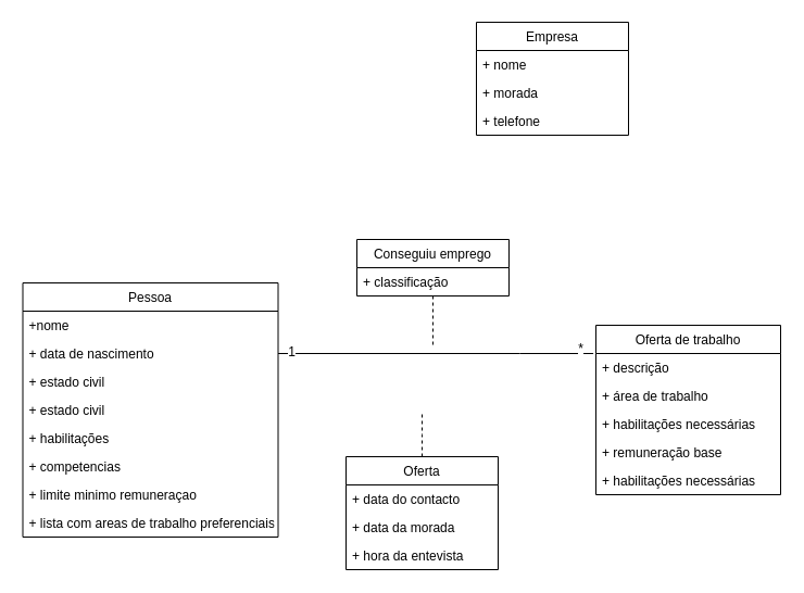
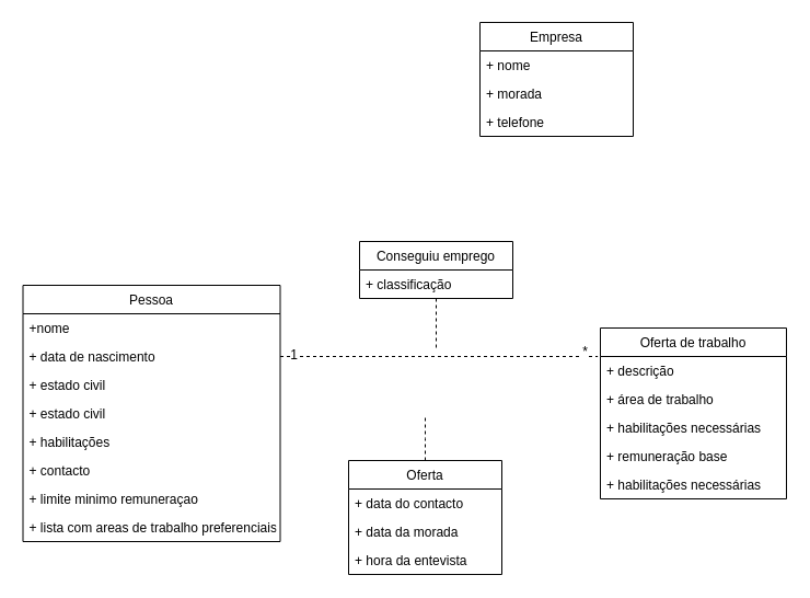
  <mxCell id="0" />
  <mxCell id="1" parent="0" />
  <mxCell id="2" value="Empresa" style="swimlane;fontStyle=0;childLayout=stackLayout;horizontal=1;startSize=26;fillColor=none;horizontalStack=0;resizeParent=1;resizeParentMax=0;resizeLast=0;collapsible=1;marginBottom=0;" vertex="1" parent="1"><mxGeometry x="438" y="20" width="140" height="104" as="geometry" /></mxCell>
  <mxCell id="3" value="+ nome" style="text;strokeColor=none;fillColor=none;align=left;verticalAlign=top;spacingLeft=4;spacingRight=4;overflow=hidden;rotatable=0;points=[[0,0.5],[1,0.5]];portConstraint=eastwest;" vertex="1" parent="2"><mxGeometry y="26" width="140" height="26" as="geometry" /></mxCell>
  <mxCell id="4" value="+ morada" style="text;strokeColor=none;fillColor=none;align=left;verticalAlign=top;spacingLeft=4;spacingRight=4;overflow=hidden;rotatable=0;points=[[0,0.5],[1,0.5]];portConstraint=eastwest;" vertex="1" parent="2"><mxGeometry y="52" width="140" height="26" as="geometry" /></mxCell>
  <mxCell id="5" value="+ telefone" style="text;strokeColor=none;fillColor=none;align=left;verticalAlign=top;spacingLeft=4;spacingRight=4;overflow=hidden;rotatable=0;points=[[0,0.5],[1,0.5]];portConstraint=eastwest;" vertex="1" parent="2"><mxGeometry y="78" width="140" height="26" as="geometry" /></mxCell>
  <mxCell id="6" value="Oferta de trabalho" style="swimlane;fontStyle=0;childLayout=stackLayout;horizontal=1;startSize=26;fillColor=none;horizontalStack=0;resizeParent=1;resizeParentMax=0;resizeLast=0;collapsible=1;marginBottom=0;" vertex="1" parent="1"><mxGeometry x="548" y="299" width="170" height="156" as="geometry" /></mxCell>
  <mxCell id="7" value="+ descrição" style="text;strokeColor=none;fillColor=none;align=left;verticalAlign=top;spacingLeft=4;spacingRight=4;overflow=hidden;rotatable=0;points=[[0,0.5],[1,0.5]];portConstraint=eastwest;" vertex="1" parent="6"><mxGeometry y="26" width="170" height="26" as="geometry" /></mxCell>
  <mxCell id="8" value="+ área de trabalho" style="text;strokeColor=none;fillColor=none;align=left;verticalAlign=top;spacingLeft=4;spacingRight=4;overflow=hidden;rotatable=0;points=[[0,0.5],[1,0.5]];portConstraint=eastwest;" vertex="1" parent="6"><mxGeometry y="52" width="170" height="26" as="geometry" /></mxCell>
  <mxCell id="9" value="+ habilitações necessárias" style="text;strokeColor=none;fillColor=none;align=left;verticalAlign=top;spacingLeft=4;spacingRight=4;overflow=hidden;rotatable=0;points=[[0,0.5],[1,0.5]];portConstraint=eastwest;" vertex="1" parent="6"><mxGeometry y="78" width="170" height="26" as="geometry" /></mxCell>
  <mxCell id="10" value="+ remuneração base" style="text;strokeColor=none;fillColor=none;align=left;verticalAlign=top;spacingLeft=4;spacingRight=4;overflow=hidden;rotatable=0;points=[[0,0.5],[1,0.5]];portConstraint=eastwest;" vertex="1" parent="6"><mxGeometry y="104" width="170" height="26" as="geometry" /></mxCell>
  <mxCell id="11" value="+ habilitações necessárias" style="text;strokeColor=none;fillColor=none;align=left;verticalAlign=top;spacingLeft=4;spacingRight=4;overflow=hidden;rotatable=0;points=[[0,0.5],[1,0.5]];portConstraint=eastwest;" vertex="1" parent="6"><mxGeometry y="130" width="170" height="26" as="geometry" /></mxCell>
  <mxCell id="12" value="Pessoa" style="swimlane;fontStyle=0;childLayout=stackLayout;horizontal=1;startSize=26;fillColor=none;horizontalStack=0;resizeParent=1;resizeParentMax=0;resizeLast=0;collapsible=1;marginBottom=0;fontSize=12;" vertex="1" parent="1"><mxGeometry x="20.5" y="260" width="235" height="234" as="geometry" /></mxCell>
  <mxCell id="13" value="+nome" style="text;strokeColor=none;fillColor=none;align=left;verticalAlign=top;spacingLeft=4;spacingRight=4;overflow=hidden;rotatable=0;points=[[0,0.5],[1,0.5]];portConstraint=eastwest;" vertex="1" parent="12"><mxGeometry y="26" width="235" height="26" as="geometry" /></mxCell>
  <mxCell id="14" value="+ data de nascimento" style="text;strokeColor=none;fillColor=none;align=left;verticalAlign=top;spacingLeft=4;spacingRight=4;overflow=hidden;rotatable=0;points=[[0,0.5],[1,0.5]];portConstraint=eastwest;" vertex="1" parent="12"><mxGeometry y="52" width="235" height="26" as="geometry" /></mxCell>
  <mxCell id="15" value="+ estado civil" style="text;strokeColor=none;fillColor=none;align=left;verticalAlign=top;spacingLeft=4;spacingRight=4;overflow=hidden;rotatable=0;points=[[0,0.5],[1,0.5]];portConstraint=eastwest;" vertex="1" parent="12"><mxGeometry y="78" width="235" height="26" as="geometry" /></mxCell>
  <mxCell id="16" value="+ estado civil" style="text;strokeColor=none;fillColor=none;align=left;verticalAlign=top;spacingLeft=4;spacingRight=4;overflow=hidden;rotatable=0;points=[[0,0.5],[1,0.5]];portConstraint=eastwest;" vertex="1" parent="12"><mxGeometry y="104" width="235" height="26" as="geometry" /></mxCell>
  <mxCell id="17" value="+ habilitações" style="text;strokeColor=none;fillColor=none;align=left;verticalAlign=top;spacingLeft=4;spacingRight=4;overflow=hidden;rotatable=0;points=[[0,0.5],[1,0.5]];portConstraint=eastwest;" vertex="1" parent="12"><mxGeometry y="130" width="235" height="26" as="geometry" /></mxCell>
- <mxCell id="18" value="+ competencias" style="text;strokeColor=none;fillColor=none;align=left;verticalAlign=top;spacingLeft=4;spacingRight=4;overflow=hidden;rotatable=0;points=[[0,0.5],[1,0.5]];portConstraint=eastwest;" vertex="1" parent="12"><mxGeometry y="156" width="235" height="26" as="geometry" /></mxCell>
+ <mxCell id="18" value="+ contacto" style="text;strokeColor=none;fillColor=none;align=left;verticalAlign=top;spacingLeft=4;spacingRight=4;overflow=hidden;rotatable=0;points=[[0,0.5],[1,0.5]];portConstraint=eastwest;" vertex="1" parent="12"><mxGeometry y="156" width="235" height="26" as="geometry" /></mxCell>
  <mxCell id="19" value="+ limite minimo remuneraçao" style="text;strokeColor=none;fillColor=none;align=left;verticalAlign=top;spacingLeft=4;spacingRight=4;overflow=hidden;rotatable=0;points=[[0,0.5],[1,0.5]];portConstraint=eastwest;" vertex="1" parent="12"><mxGeometry y="182" width="235" height="26" as="geometry" /></mxCell>
  <mxCell id="20" value="+ lista com areas de trabalho preferenciais" style="text;strokeColor=none;fillColor=none;align=left;verticalAlign=top;spacingLeft=4;spacingRight=4;overflow=hidden;rotatable=0;points=[[0,0.5],[1,0.5]];portConstraint=eastwest;" vertex="1" parent="12"><mxGeometry y="208" width="235" height="26" as="geometry" /></mxCell>
  <mxCell id="21" style="edgeStyle=orthogonalEdgeStyle;rounded=0;orthogonalLoop=1;jettySize=auto;html=1;endArrow=none;endFill=0;fontSize=12;dashed=1;" edge="1" parent="1" source="22"><mxGeometry relative="1" as="geometry"><mxPoint x="388" y="380" as="targetPoint" /></mxGeometry></mxCell>
  <mxCell id="22" value="Oferta" style="swimlane;fontStyle=0;childLayout=stackLayout;horizontal=1;startSize=26;fillColor=none;horizontalStack=0;resizeParent=1;resizeParentMax=0;resizeLast=0;collapsible=1;marginBottom=0;fontSize=12;" vertex="1" parent="1"><mxGeometry x="318" y="420" width="140" height="104" as="geometry" /></mxCell>
  <mxCell id="23" value="+ data do contacto" style="text;strokeColor=none;fillColor=none;align=left;verticalAlign=top;spacingLeft=4;spacingRight=4;overflow=hidden;rotatable=0;points=[[0,0.5],[1,0.5]];portConstraint=eastwest;" vertex="1" parent="22"><mxGeometry y="26" width="140" height="26" as="geometry" /></mxCell>
  <mxCell id="24" value="+ data da morada" style="text;strokeColor=none;fillColor=none;align=left;verticalAlign=top;spacingLeft=4;spacingRight=4;overflow=hidden;rotatable=0;points=[[0,0.5],[1,0.5]];portConstraint=eastwest;" vertex="1" parent="22"><mxGeometry y="52" width="140" height="26" as="geometry" /></mxCell>
  <mxCell id="25" value="+ hora da entevista" style="text;strokeColor=none;fillColor=none;align=left;verticalAlign=top;spacingLeft=4;spacingRight=4;overflow=hidden;rotatable=0;points=[[0,0.5],[1,0.5]];portConstraint=eastwest;" vertex="1" parent="22"><mxGeometry y="78" width="140" height="26" as="geometry" /></mxCell>
- <mxCell id="26" style="edgeStyle=orthogonalEdgeStyle;rounded=0;orthogonalLoop=1;jettySize=auto;html=1;endArrow=none;endFill=0;fontSize=12;entryX=-0.014;entryY=0;entryDx=0;entryDy=0;entryPerimeter=0;" edge="1" parent="1" source="14" target="7"><mxGeometry relative="1" as="geometry"><mxPoint x="538" y="325" as="targetPoint" /><Array as="points"><mxPoint x="478" y="325" /><mxPoint x="478" y="325" /></Array></mxGeometry></mxCell>
+ <mxCell id="26" style="edgeStyle=orthogonalEdgeStyle;rounded=0;orthogonalLoop=1;jettySize=auto;html=1;endArrow=none;endFill=0;fontSize=12;entryX=-0.014;entryY=0;entryDx=0;entryDy=0;entryPerimeter=0;dashed=1;" edge="1" parent="1" source="14" target="7"><mxGeometry relative="1" as="geometry"><mxPoint x="538" y="325" as="targetPoint" /><Array as="points"><mxPoint x="478" y="325" /><mxPoint x="478" y="325" /></Array></mxGeometry></mxCell>
  <mxCell id="27" value="1" style="edgeLabel;html=1;align=center;verticalAlign=middle;resizable=0;points=[];fontSize=12;" vertex="1" connectable="0" parent="26"><mxGeometry x="-0.915" y="2" relative="1" as="geometry"><mxPoint as="offset" /></mxGeometry></mxCell>
  <mxCell id="28" value="*" style="edgeLabel;html=1;align=center;verticalAlign=middle;resizable=0;points=[];fontSize=12;" vertex="1" connectable="0" parent="26"><mxGeometry x="0.918" y="5" relative="1" as="geometry"><mxPoint as="offset" /></mxGeometry></mxCell>
  <mxCell id="29" style="edgeStyle=orthogonalEdgeStyle;rounded=0;orthogonalLoop=1;jettySize=auto;html=1;endArrow=none;endFill=0;fontSize=12;dashed=1;" edge="1" parent="1" source="30"><mxGeometry relative="1" as="geometry"><mxPoint x="398" y="320" as="targetPoint" /></mxGeometry></mxCell>
  <mxCell id="30" value="Conseguiu emprego" style="swimlane;fontStyle=0;childLayout=stackLayout;horizontal=1;startSize=26;fillColor=none;horizontalStack=0;resizeParent=1;resizeParentMax=0;resizeLast=0;collapsible=1;marginBottom=0;fontSize=12;" vertex="1" parent="1"><mxGeometry x="328" y="220" width="140" height="52" as="geometry" /></mxCell>
  <mxCell id="31" value="+ classificação" style="text;strokeColor=none;fillColor=none;align=left;verticalAlign=top;spacingLeft=4;spacingRight=4;overflow=hidden;rotatable=0;points=[[0,0.5],[1,0.5]];portConstraint=eastwest;" vertex="1" parent="30"><mxGeometry y="26" width="140" height="26" as="geometry" /></mxCell>
